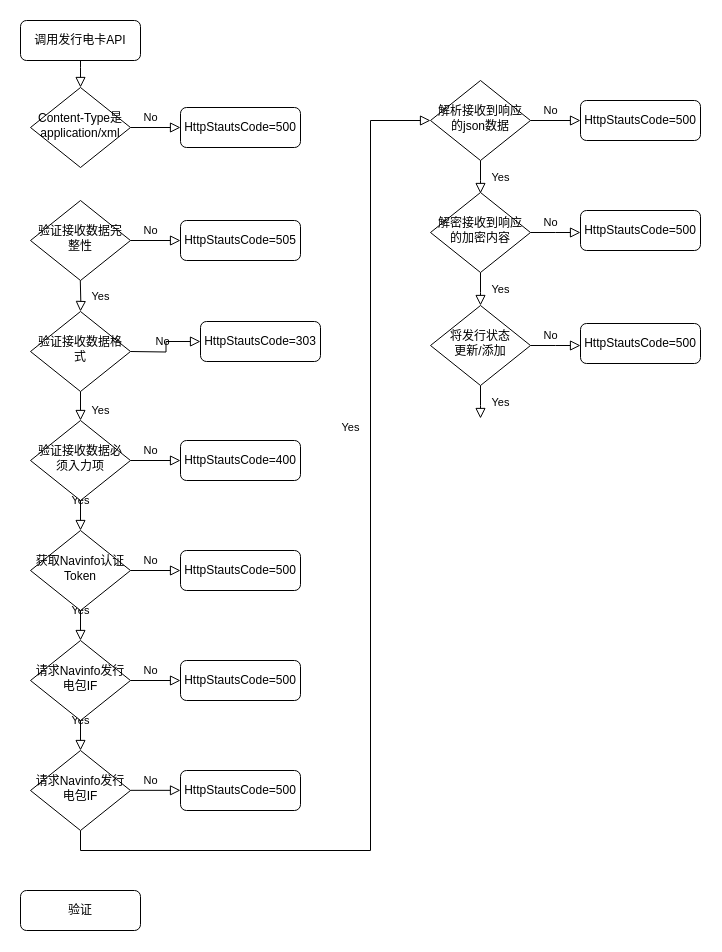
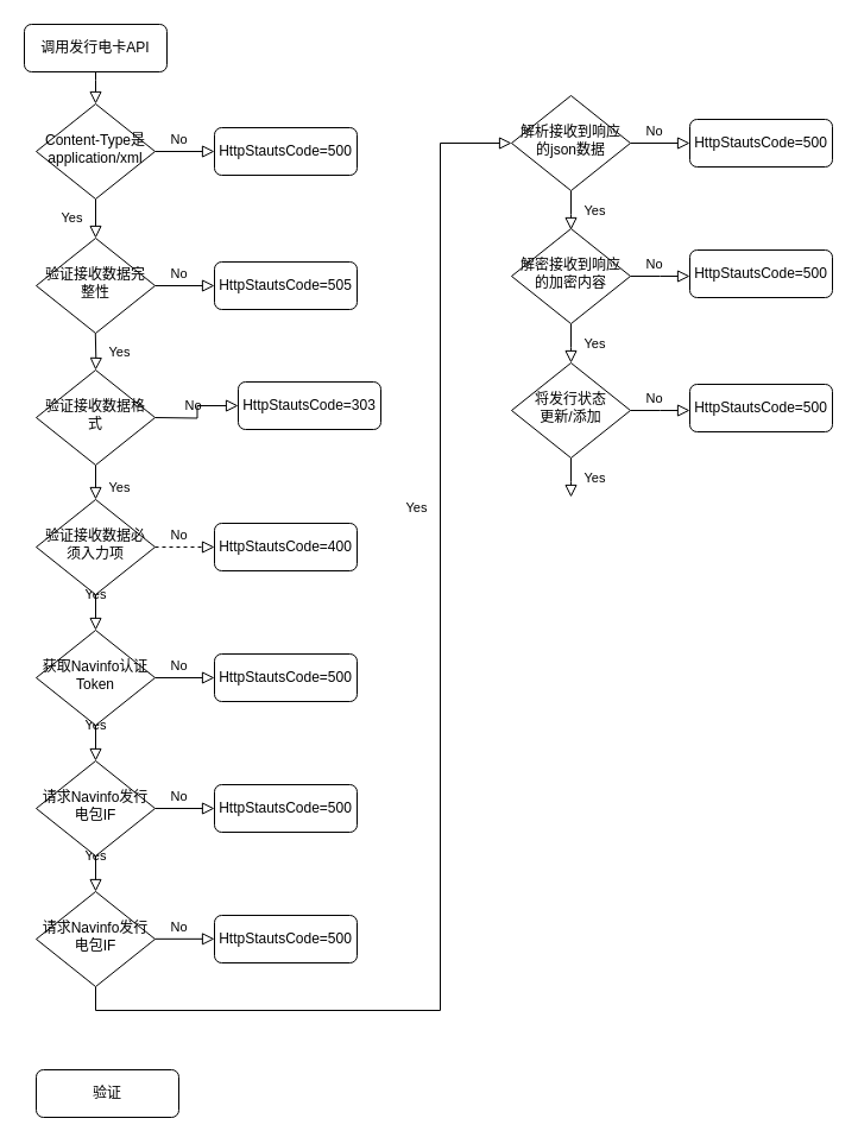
  <mxCell id="0" />
  <mxCell id="1" parent="0" />
  <mxCell id="2" value="" style="rounded=0;html=1;jettySize=auto;orthogonalLoop=1;fontSize=11;endArrow=block;endFill=0;endSize=8;strokeWidth=1;shadow=0;labelBackgroundColor=none;edgeStyle=orthogonalEdgeStyle;" parent="1" source="3" target="6" edge="1"><mxGeometry relative="1" as="geometry"><Array as="points"><mxPoint x="80" y="67" /><mxPoint x="80" y="67" /></Array></mxGeometry></mxCell>
  <mxCell id="3" value="&lt;font style=&quot;vertical-align: inherit&quot;&gt;&lt;font style=&quot;vertical-align: inherit&quot;&gt;调用发行电卡API&lt;/font&gt;&lt;/font&gt;" style="rounded=1;whiteSpace=wrap;html=1;fontSize=12;glass=0;strokeWidth=1;shadow=0;" parent="1" vertex="1"><mxGeometry x="20" y="20" width="120" height="40" as="geometry" /></mxCell>
+ <mxCell id="4" value="Yes" style="rounded=0;html=1;jettySize=auto;orthogonalLoop=1;fontSize=11;endArrow=block;endFill=0;endSize=8;strokeWidth=1;shadow=0;labelBackgroundColor=none;edgeStyle=orthogonalEdgeStyle;" parent="1" source="6" target="9" edge="1"><mxGeometry y="20" relative="1" as="geometry"><mxPoint as="offset" /></mxGeometry></mxCell>
  <mxCell id="5" value="No" style="edgeStyle=orthogonalEdgeStyle;rounded=0;html=1;jettySize=auto;orthogonalLoop=1;fontSize=11;endArrow=block;endFill=0;endSize=8;strokeWidth=1;shadow=0;labelBackgroundColor=none;" parent="1" source="6" target="7" edge="1"><mxGeometry x="-0.2" y="10" relative="1" as="geometry"><mxPoint as="offset" /></mxGeometry></mxCell>
  <mxCell id="6" value="Content-Type是application/xml" style="rhombus;whiteSpace=wrap;html=1;shadow=0;fontFamily=Helvetica;fontSize=12;align=center;strokeWidth=1;spacing=6;spacingTop=-4;" parent="1" vertex="1"><mxGeometry x="30" y="87" width="100" height="80" as="geometry" /></mxCell>
  <mxCell id="7" value="HttpStautsCode=500" style="rounded=1;whiteSpace=wrap;html=1;fontSize=12;glass=0;strokeWidth=1;shadow=0;" parent="1" vertex="1"><mxGeometry x="180" y="107" width="120" height="40" as="geometry" /></mxCell>
  <mxCell id="8" value="No" style="edgeStyle=orthogonalEdgeStyle;rounded=0;html=1;jettySize=auto;orthogonalLoop=1;fontSize=11;endArrow=block;endFill=0;endSize=8;strokeWidth=1;shadow=0;labelBackgroundColor=none;" parent="1" source="9" target="11" edge="1"><mxGeometry x="-0.2" y="10" relative="1" as="geometry"><mxPoint as="offset" /></mxGeometry></mxCell>
  <mxCell id="9" value="验证接收数据完整性" style="rhombus;whiteSpace=wrap;html=1;shadow=0;fontFamily=Helvetica;fontSize=12;align=center;strokeWidth=1;spacing=6;spacingTop=-4;" parent="1" vertex="1"><mxGeometry x="30" y="200" width="100" height="80" as="geometry" /></mxCell>
- <mxCell id="10" value="验证" style="rounded=1;whiteSpace=wrap;html=1;fontSize=12;glass=0;strokeWidth=1;shadow=0;" parent="1" vertex="1"><mxGeometry x="20" y="890" width="120" height="40" as="geometry" /></mxCell>
+ <mxCell id="10" value="验证" style="rounded=1;whiteSpace=wrap;html=1;fontSize=12;glass=0;strokeWidth=1;shadow=0;" parent="1" vertex="1"><mxGeometry x="30" y="900" width="120" height="40" as="geometry" /></mxCell>
  <mxCell id="11" value="HttpStautsCode=505" style="rounded=1;whiteSpace=wrap;html=1;fontSize=12;glass=0;strokeWidth=1;shadow=0;" parent="1" vertex="1"><mxGeometry x="180" y="220" width="120" height="40" as="geometry" /></mxCell>
  <mxCell id="12" value="Yes" style="rounded=0;html=1;jettySize=auto;orthogonalLoop=1;fontSize=11;endArrow=block;endFill=0;endSize=8;strokeWidth=1;shadow=0;labelBackgroundColor=none;edgeStyle=orthogonalEdgeStyle;" edge="1" parent="1"><mxGeometry x="0.333" y="20" relative="1" as="geometry"><mxPoint as="offset" /><mxPoint x="80" y="420" as="targetPoint" /><mxPoint x="80" y="391" as="sourcePoint" /></mxGeometry></mxCell>
  <mxCell id="13" value="No" style="edgeStyle=orthogonalEdgeStyle;rounded=0;html=1;jettySize=auto;orthogonalLoop=1;fontSize=11;endArrow=block;endFill=0;endSize=8;strokeWidth=1;shadow=0;labelBackgroundColor=none;" edge="1" parent="1" target="15"><mxGeometry x="-0.2" y="10" relative="1" as="geometry"><mxPoint as="offset" /><mxPoint x="130" y="351" as="sourcePoint" /></mxGeometry></mxCell>
  <mxCell id="14" value="验证接收数据格式" style="rhombus;whiteSpace=wrap;html=1;shadow=0;fontFamily=Helvetica;fontSize=12;align=center;strokeWidth=1;spacing=6;spacingTop=-4;" vertex="1" parent="1"><mxGeometry x="30" y="311" width="100" height="80" as="geometry" /></mxCell>
  <mxCell id="15" value="HttpStautsCode=303" style="rounded=1;whiteSpace=wrap;html=1;fontSize=12;glass=0;strokeWidth=1;shadow=0;" vertex="1" parent="1"><mxGeometry x="200" y="321" width="120" height="40" as="geometry" /></mxCell>
  <mxCell id="16" value="Yes" style="rounded=0;html=1;jettySize=auto;orthogonalLoop=1;fontSize=11;endArrow=block;endFill=0;endSize=8;strokeWidth=1;shadow=0;labelBackgroundColor=none;edgeStyle=orthogonalEdgeStyle;" edge="1" parent="1" target="14"><mxGeometry y="20" relative="1" as="geometry"><mxPoint as="offset" /><mxPoint x="79.81" y="280" as="sourcePoint" /><mxPoint x="79.88" y="304" as="targetPoint" /><Array as="points" /></mxGeometry></mxCell>
  <mxCell id="17" value="Yes" style="rounded=0;html=1;jettySize=auto;orthogonalLoop=1;fontSize=11;endArrow=block;endFill=0;endSize=8;strokeWidth=1;shadow=0;labelBackgroundColor=none;edgeStyle=orthogonalEdgeStyle;" edge="1" parent="1" source="19"><mxGeometry x="0.333" y="20" relative="1" as="geometry"><mxPoint as="offset" /><mxPoint x="80" y="530" as="targetPoint" /></mxGeometry></mxCell>
- <mxCell id="18" value="No" style="edgeStyle=orthogonalEdgeStyle;rounded=0;html=1;jettySize=auto;orthogonalLoop=1;fontSize=11;endArrow=block;endFill=0;endSize=8;strokeWidth=1;shadow=0;labelBackgroundColor=none;" edge="1" parent="1" source="19" target="20"><mxGeometry x="-0.2" y="10" relative="1" as="geometry"><mxPoint as="offset" /></mxGeometry></mxCell>
+ <mxCell id="18" value="No" style="edgeStyle=orthogonalEdgeStyle;rounded=0;html=1;jettySize=auto;orthogonalLoop=1;fontSize=11;endArrow=block;endFill=0;endSize=8;strokeWidth=1;shadow=0;labelBackgroundColor=none;dashed=1;" edge="1" parent="1" source="19" target="20"><mxGeometry x="-0.2" y="10" relative="1" as="geometry"><mxPoint as="offset" /></mxGeometry></mxCell>
  <mxCell id="19" value="验证接收数据必须入力项" style="rhombus;whiteSpace=wrap;html=1;shadow=0;fontFamily=Helvetica;fontSize=12;align=center;strokeWidth=1;spacing=6;spacingTop=-4;" vertex="1" parent="1"><mxGeometry x="30" y="420" width="100" height="80" as="geometry" /></mxCell>
  <mxCell id="20" value="HttpStautsCode=400" style="rounded=1;whiteSpace=wrap;html=1;fontSize=12;glass=0;strokeWidth=1;shadow=0;" vertex="1" parent="1"><mxGeometry x="180" y="440" width="120" height="40" as="geometry" /></mxCell>
  <mxCell id="21" value="Yes" style="rounded=0;html=1;jettySize=auto;orthogonalLoop=1;fontSize=11;endArrow=block;endFill=0;endSize=8;strokeWidth=1;shadow=0;labelBackgroundColor=none;edgeStyle=orthogonalEdgeStyle;" edge="1" parent="1" source="23"><mxGeometry x="0.333" y="20" relative="1" as="geometry"><mxPoint as="offset" /><mxPoint x="80" y="640" as="targetPoint" /></mxGeometry></mxCell>
  <mxCell id="22" value="No" style="edgeStyle=orthogonalEdgeStyle;rounded=0;html=1;jettySize=auto;orthogonalLoop=1;fontSize=11;endArrow=block;endFill=0;endSize=8;strokeWidth=1;shadow=0;labelBackgroundColor=none;" edge="1" parent="1" source="23" target="24"><mxGeometry x="-0.2" y="10" relative="1" as="geometry"><mxPoint as="offset" /></mxGeometry></mxCell>
  <mxCell id="23" value="获取Navinfo认证Token" style="rhombus;whiteSpace=wrap;html=1;shadow=0;fontFamily=Helvetica;fontSize=12;align=center;strokeWidth=1;spacing=6;spacingTop=-4;" vertex="1" parent="1"><mxGeometry x="30" y="530" width="100" height="80" as="geometry" /></mxCell>
  <mxCell id="24" value="HttpStautsCode=500" style="rounded=1;whiteSpace=wrap;html=1;fontSize=12;glass=0;strokeWidth=1;shadow=0;" vertex="1" parent="1"><mxGeometry x="180" y="550" width="120" height="40" as="geometry" /></mxCell>
  <mxCell id="25" value="Yes" style="rounded=0;html=1;jettySize=auto;orthogonalLoop=1;fontSize=11;endArrow=block;endFill=0;endSize=8;strokeWidth=1;shadow=0;labelBackgroundColor=none;edgeStyle=orthogonalEdgeStyle;" edge="1" parent="1" source="27"><mxGeometry x="0.333" y="20" relative="1" as="geometry"><mxPoint as="offset" /><mxPoint x="80" y="750" as="targetPoint" /></mxGeometry></mxCell>
  <mxCell id="26" value="No" style="edgeStyle=orthogonalEdgeStyle;rounded=0;html=1;jettySize=auto;orthogonalLoop=1;fontSize=11;endArrow=block;endFill=0;endSize=8;strokeWidth=1;shadow=0;labelBackgroundColor=none;" edge="1" parent="1" source="27" target="28"><mxGeometry x="-0.2" y="10" relative="1" as="geometry"><mxPoint as="offset" /></mxGeometry></mxCell>
  <mxCell id="27" value="请求Navinfo发行电包IF" style="rhombus;whiteSpace=wrap;html=1;shadow=0;fontFamily=Helvetica;fontSize=12;align=center;strokeWidth=1;spacing=6;spacingTop=-4;" vertex="1" parent="1"><mxGeometry x="30" y="640" width="100" height="80" as="geometry" /></mxCell>
  <mxCell id="28" value="HttpStautsCode=500" style="rounded=1;whiteSpace=wrap;html=1;fontSize=12;glass=0;strokeWidth=1;shadow=0;" vertex="1" parent="1"><mxGeometry x="180" y="660" width="120" height="40" as="geometry" /></mxCell>
  <mxCell id="29" value="Yes" style="rounded=0;html=1;jettySize=auto;orthogonalLoop=1;fontSize=11;endArrow=block;endFill=0;endSize=8;strokeWidth=1;shadow=0;labelBackgroundColor=none;edgeStyle=orthogonalEdgeStyle;" edge="1" parent="1" source="30"><mxGeometry x="0.333" y="20" relative="1" as="geometry"><mxPoint as="offset" /><mxPoint x="430" y="120" as="targetPoint" /><Array as="points"><mxPoint x="80" y="850" /><mxPoint x="370" y="850" /></Array></mxGeometry></mxCell>
  <mxCell id="30" value="请求Navinfo发行电包IF" style="rhombus;whiteSpace=wrap;html=1;shadow=0;fontFamily=Helvetica;fontSize=12;align=center;strokeWidth=1;spacing=6;spacingTop=-4;" vertex="1" parent="1"><mxGeometry x="30" y="750" width="100" height="80" as="geometry" /></mxCell>
  <mxCell id="31" value="HttpStautsCode=500" style="rounded=1;whiteSpace=wrap;html=1;fontSize=12;glass=0;strokeWidth=1;shadow=0;" vertex="1" parent="1"><mxGeometry x="180" y="770" width="120" height="40" as="geometry" /></mxCell>
  <mxCell id="32" value="No" style="edgeStyle=orthogonalEdgeStyle;rounded=0;html=1;jettySize=auto;orthogonalLoop=1;fontSize=11;endArrow=block;endFill=0;endSize=8;strokeWidth=1;shadow=0;labelBackgroundColor=none;" edge="1" parent="1"><mxGeometry x="-0.2" y="10" relative="1" as="geometry"><mxPoint as="offset" /><mxPoint x="130" y="789.83" as="sourcePoint" /><mxPoint x="180" y="789.83" as="targetPoint" /></mxGeometry></mxCell>
  <mxCell id="33" value="Yes" style="rounded=0;html=1;jettySize=auto;orthogonalLoop=1;fontSize=11;endArrow=block;endFill=0;endSize=8;strokeWidth=1;shadow=0;labelBackgroundColor=none;edgeStyle=orthogonalEdgeStyle;" edge="1" parent="1" source="35"><mxGeometry y="20" relative="1" as="geometry"><mxPoint as="offset" /><mxPoint x="480" y="193" as="targetPoint" /></mxGeometry></mxCell>
  <mxCell id="34" value="No" style="edgeStyle=orthogonalEdgeStyle;rounded=0;html=1;jettySize=auto;orthogonalLoop=1;fontSize=11;endArrow=block;endFill=0;endSize=8;strokeWidth=1;shadow=0;labelBackgroundColor=none;" edge="1" parent="1" source="35" target="36"><mxGeometry x="-0.2" y="10" relative="1" as="geometry"><mxPoint as="offset" /></mxGeometry></mxCell>
  <mxCell id="35" value="解析接收到响应的json数据" style="rhombus;whiteSpace=wrap;html=1;shadow=0;fontFamily=Helvetica;fontSize=12;align=center;strokeWidth=1;spacing=6;spacingTop=-4;" vertex="1" parent="1"><mxGeometry x="430" y="80" width="100" height="80" as="geometry" /></mxCell>
  <mxCell id="36" value="HttpStautsCode=500" style="rounded=1;whiteSpace=wrap;html=1;fontSize=12;glass=0;strokeWidth=1;shadow=0;" vertex="1" parent="1"><mxGeometry x="580" y="100" width="120" height="40" as="geometry" /></mxCell>
  <mxCell id="37" value="Yes" style="rounded=0;html=1;jettySize=auto;orthogonalLoop=1;fontSize=11;endArrow=block;endFill=0;endSize=8;strokeWidth=1;shadow=0;labelBackgroundColor=none;edgeStyle=orthogonalEdgeStyle;" edge="1" parent="1" source="39"><mxGeometry y="20" relative="1" as="geometry"><mxPoint as="offset" /><mxPoint x="480" y="305" as="targetPoint" /></mxGeometry></mxCell>
  <mxCell id="38" value="No" style="edgeStyle=orthogonalEdgeStyle;rounded=0;html=1;jettySize=auto;orthogonalLoop=1;fontSize=11;endArrow=block;endFill=0;endSize=8;strokeWidth=1;shadow=0;labelBackgroundColor=none;" edge="1" parent="1" source="39"><mxGeometry x="-0.2" y="10" relative="1" as="geometry"><mxPoint as="offset" /><mxPoint x="580" y="232" as="targetPoint" /></mxGeometry></mxCell>
  <mxCell id="39" value="解密接收到响应的加密内容" style="rhombus;whiteSpace=wrap;html=1;shadow=0;fontFamily=Helvetica;fontSize=12;align=center;strokeWidth=1;spacing=6;spacingTop=-4;" vertex="1" parent="1"><mxGeometry x="430" y="192" width="100" height="80" as="geometry" /></mxCell>
  <mxCell id="40" value="HttpStautsCode=500" style="rounded=1;whiteSpace=wrap;html=1;fontSize=12;glass=0;strokeWidth=1;shadow=0;" vertex="1" parent="1"><mxGeometry x="580" y="210" width="120" height="40" as="geometry" /></mxCell>
  <mxCell id="41" value="Yes" style="rounded=0;html=1;jettySize=auto;orthogonalLoop=1;fontSize=11;endArrow=block;endFill=0;endSize=8;strokeWidth=1;shadow=0;labelBackgroundColor=none;edgeStyle=orthogonalEdgeStyle;" edge="1" parent="1" source="43"><mxGeometry y="20" relative="1" as="geometry"><mxPoint as="offset" /><mxPoint x="480" y="418" as="targetPoint" /></mxGeometry></mxCell>
  <mxCell id="42" value="No" style="edgeStyle=orthogonalEdgeStyle;rounded=0;html=1;jettySize=auto;orthogonalLoop=1;fontSize=11;endArrow=block;endFill=0;endSize=8;strokeWidth=1;shadow=0;labelBackgroundColor=none;" edge="1" parent="1" source="43"><mxGeometry x="-0.2" y="10" relative="1" as="geometry"><mxPoint as="offset" /><mxPoint x="580" y="345" as="targetPoint" /></mxGeometry></mxCell>
  <mxCell id="43" value="将发行状态&lt;br&gt;更新/添加" style="rhombus;whiteSpace=wrap;html=1;shadow=0;fontFamily=Helvetica;fontSize=12;align=center;strokeWidth=1;spacing=6;spacingTop=-4;" vertex="1" parent="1"><mxGeometry x="430" y="305" width="100" height="80" as="geometry" /></mxCell>
  <mxCell id="44" value="HttpStautsCode=500" style="rounded=1;whiteSpace=wrap;html=1;fontSize=12;glass=0;strokeWidth=1;shadow=0;" vertex="1" parent="1"><mxGeometry x="580" y="323" width="120" height="40" as="geometry" /></mxCell>
